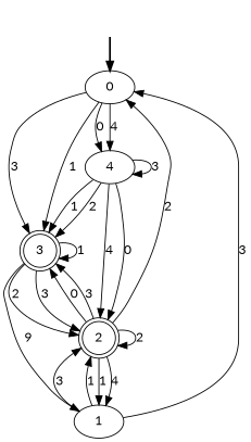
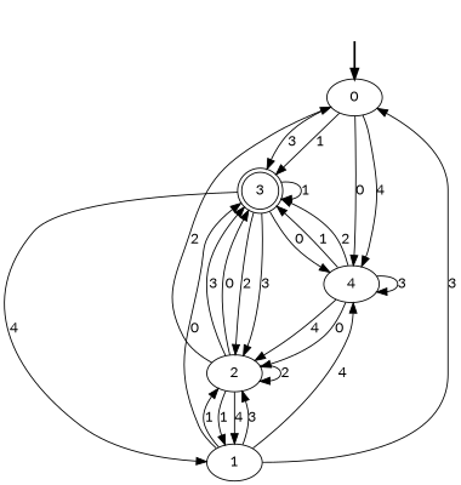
  digraph {
    fontname=Lato
    node [fontname=Lato]
    edge [fontname=Lato]
    fake [style=invisible]
    0 [root=true]
    3 [shape=doublecircle]
    4
-   2 [shape=doublecircle]
+   2 [shape=ellipse]
    1
    fake -> 0 [style=bold]
    0 -> 3 [label=3]
    0 -> 3 [label=1]
    0 -> 4 [label=0]
    0 -> 4 [label=4]
    3 -> 3 [label=1]
+   3 -> 4 [label=0]
    3 -> 2 [label=2]
    3 -> 2 [label=3]
-   3 -> 1 [label=9]
+   3 -> 1 [label=4]
    4 -> 3 [label=1]
    4 -> 3 [label=2]
    4 -> 4 [label=3]
    4 -> 2 [label=4]
    4 -> 2 [label=0]
    2 -> 0 [label=2]
    2 -> 3 [label=0]
    2 -> 3 [label=3]
    2 -> 2 [label=2]
    2 -> 1 [label=1]
    2 -> 1 [label=4]
    1 -> 0 [label=3]
+   1 -> 3 [label=0]
+   1 -> 4 [label=4]
    1 -> 2 [label=3]
    1 -> 2 [label=1]
  }
